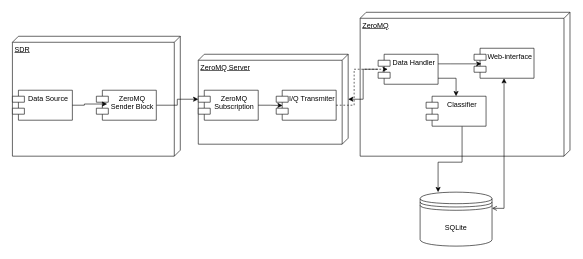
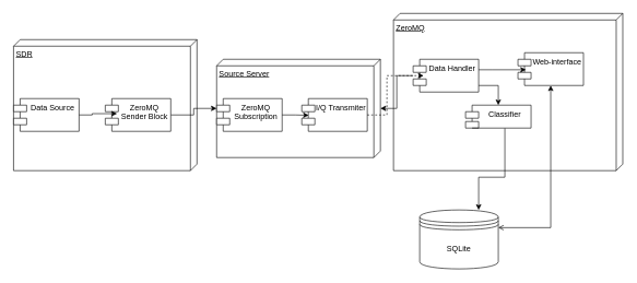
  <mxCell id="0" />
  <mxCell id="1" parent="0" />
  <mxCell id="2" value="SDR" style="verticalAlign=top;align=left;spacingTop=8;spacingLeft=2;spacingRight=12;shape=cube;size=10;direction=south;fontStyle=4;html=1;whiteSpace=wrap;" parent="1" vertex="1"><mxGeometry x="20" y="60" width="280" height="200" as="geometry" /></mxCell>
  <mxCell id="3" value="Data Source" style="shape=module;align=left;spacingLeft=20;align=center;verticalAlign=top;whiteSpace=wrap;html=1;" parent="1" vertex="1"><mxGeometry x="20" y="150" width="100" height="50" as="geometry" /></mxCell>
  <mxCell id="4" style="edgeStyle=orthogonalEdgeStyle;rounded=0;orthogonalLoop=1;jettySize=auto;html=1;" parent="1" source="5" target="6" edge="1"><mxGeometry relative="1" as="geometry" /></mxCell>
  <mxCell id="5" value="ZeroMQ Sender Block" style="shape=module;align=left;spacingLeft=20;align=center;verticalAlign=top;whiteSpace=wrap;html=1;" parent="1" vertex="1"><mxGeometry x="160" y="150" width="100" height="50" as="geometry" /></mxCell>
- <mxCell id="6" value="ZeroMQ Server" style="verticalAlign=top;align=left;spacingTop=8;spacingLeft=2;spacingRight=12;shape=cube;size=10;direction=south;fontStyle=4;html=1;whiteSpace=wrap;" parent="1" vertex="1"><mxGeometry x="330" y="90" width="250" height="150" as="geometry" /></mxCell>
+ <mxCell id="6" value="Source Server" style="verticalAlign=top;align=left;spacingTop=8;spacingLeft=2;spacingRight=12;shape=cube;size=10;direction=south;fontStyle=4;html=1;whiteSpace=wrap;" parent="1" vertex="1"><mxGeometry x="330" y="90" width="250" height="150" as="geometry" /></mxCell>
  <mxCell id="7" value="ZeroMQ Subscription" style="shape=module;align=left;spacingLeft=20;align=center;verticalAlign=top;whiteSpace=wrap;html=1;" parent="1" vertex="1"><mxGeometry x="330" y="150" width="100" height="50" as="geometry" /></mxCell>
  <mxCell id="8" style="edgeStyle=orthogonalEdgeStyle;rounded=0;orthogonalLoop=1;jettySize=auto;html=1;entryX=0.18;entryY=0.46;entryDx=0;entryDy=0;entryPerimeter=0;" parent="1" source="3" target="5" edge="1"><mxGeometry relative="1" as="geometry"><Array as="points"><mxPoint x="140" y="175" /><mxPoint x="140" y="173" /></Array></mxGeometry></mxCell>
  <mxCell id="9" value="I/Q Transmiter" style="shape=module;align=left;spacingLeft=20;align=center;verticalAlign=top;whiteSpace=wrap;html=1;" parent="1" vertex="1"><mxGeometry x="460" y="150" width="100" height="50" as="geometry" /></mxCell>
  <mxCell id="10" style="edgeStyle=orthogonalEdgeStyle;rounded=0;orthogonalLoop=1;jettySize=auto;html=1;entryX=0.106;entryY=0.51;entryDx=0;entryDy=0;entryPerimeter=0;" parent="1" source="7" target="9" edge="1"><mxGeometry relative="1" as="geometry"><Array as="points" /></mxGeometry></mxCell>
  <mxCell id="11" value="ZeroMQ" style="verticalAlign=top;align=left;spacingTop=8;spacingLeft=2;spacingRight=12;shape=cube;size=10;direction=south;fontStyle=4;html=1;whiteSpace=wrap;" parent="1" vertex="1"><mxGeometry x="600" y="20" width="350" height="240" as="geometry" /></mxCell>
- <mxCell id="12" value="SQLite" style="shape=datastore;whiteSpace=wrap;html=1;" parent="1" vertex="1"><mxGeometry x="700" y="320" width="120" height="90" as="geometry" /></mxCell>
+ <mxCell id="12" value="SQLite" style="shape=datastore;whiteSpace=wrap;html=1;" parent="1" vertex="1"><mxGeometry x="640" y="320" width="120" height="90" as="geometry" /></mxCell>
  <mxCell id="13" style="edgeStyle=orthogonalEdgeStyle;rounded=0;orthogonalLoop=1;jettySize=auto;html=1;" parent="1" source="15" target="6" edge="1"><mxGeometry relative="1" as="geometry" /></mxCell>
  <mxCell id="14" style="edgeStyle=orthogonalEdgeStyle;rounded=0;orthogonalLoop=1;jettySize=auto;html=1;entryX=0.5;entryY=0;entryDx=0;entryDy=0;" parent="1" source="15" target="18" edge="1"><mxGeometry relative="1" as="geometry"><Array as="points"><mxPoint x="760" y="130" /></Array></mxGeometry></mxCell>
  <mxCell id="15" value="Data Handler" style="shape=module;align=left;spacingLeft=20;align=center;verticalAlign=top;whiteSpace=wrap;html=1;" parent="1" vertex="1"><mxGeometry x="630" y="90" width="100" height="50" as="geometry" /></mxCell>
  <mxCell id="16" style="edgeStyle=orthogonalEdgeStyle;rounded=0;orthogonalLoop=1;jettySize=auto;html=1;entryX=0.16;entryY=0.5;entryDx=0;entryDy=0;entryPerimeter=0;dashed=1;" parent="1" source="9" target="15" edge="1"><mxGeometry relative="1" as="geometry"><Array as="points"><mxPoint x="590" y="175" /><mxPoint x="590" y="115" /></Array></mxGeometry></mxCell>
  <mxCell id="17" style="edgeStyle=orthogonalEdgeStyle;rounded=0;orthogonalLoop=1;jettySize=auto;html=1;" parent="1" source="18" target="12" edge="1"><mxGeometry relative="1" as="geometry"><Array as="points"><mxPoint x="770" y="270" /><mxPoint x="730" y="270" /></Array></mxGeometry></mxCell>
- <mxCell id="18" value="Classifier" style="shape=module;align=left;spacingLeft=20;align=center;verticalAlign=top;whiteSpace=wrap;html=1;" parent="1" vertex="1"><mxGeometry x="710" y="160" width="100" height="50" as="geometry" /></mxCell>
+ <mxCell id="18" value="Classifier" style="shape=module;align=left;spacingLeft=20;align=center;verticalAlign=top;whiteSpace=wrap;html=1;" parent="1" vertex="1"><mxGeometry x="710" y="160" width="100" height="35" as="geometry" /></mxCell>
  <mxCell id="19" style="edgeStyle=orthogonalEdgeStyle;rounded=0;orthogonalLoop=1;jettySize=auto;html=1;entryX=1;entryY=0.3;entryDx=0;entryDy=0;startArrow=classic;startFill=1;endArrow=open;" parent="1" source="20" target="12" edge="1"><mxGeometry relative="1" as="geometry"><Array as="points"><mxPoint x="840" y="347" /></Array></mxGeometry></mxCell>
  <mxCell id="20" value="Web-interface" style="shape=module;align=left;spacingLeft=20;align=center;verticalAlign=top;whiteSpace=wrap;html=1;" parent="1" vertex="1"><mxGeometry x="790" y="80" width="100" height="50" as="geometry" /></mxCell>
  <mxCell id="21" style="edgeStyle=orthogonalEdgeStyle;rounded=0;orthogonalLoop=1;jettySize=auto;html=1;entryX=0.122;entryY=0.52;entryDx=0;entryDy=0;entryPerimeter=0;" parent="1" source="15" target="20" edge="1"><mxGeometry relative="1" as="geometry"><Array as="points"><mxPoint x="750" y="106" /><mxPoint x="750" y="106" /></Array></mxGeometry></mxCell>
